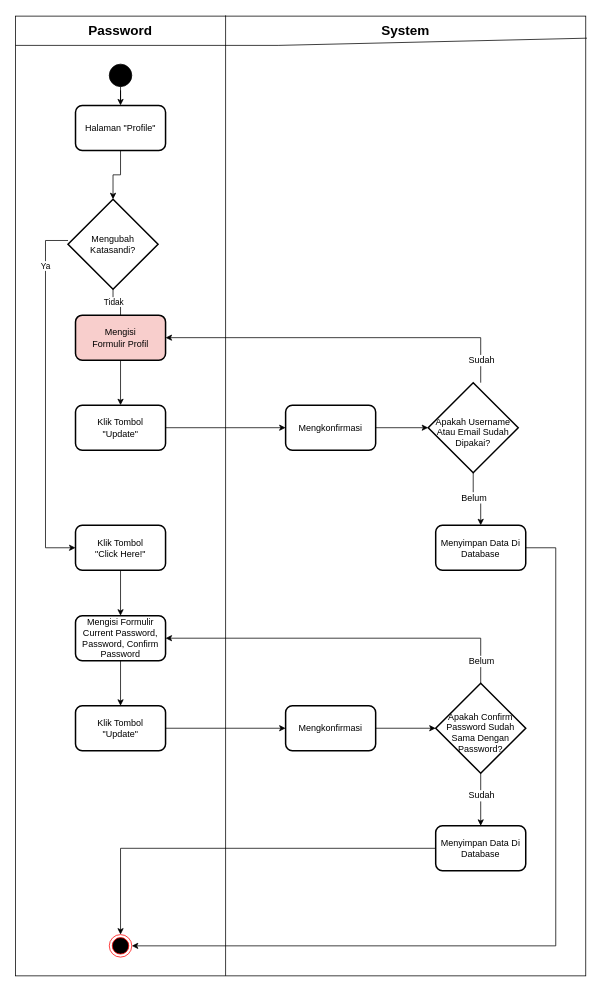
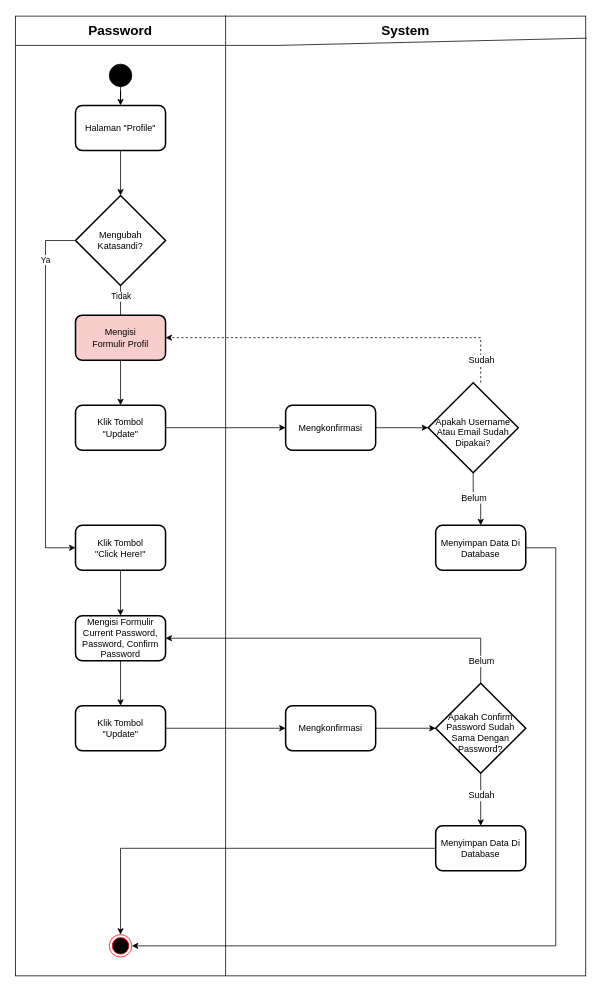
  <mxCell id="0" />
  <mxCell id="1" parent="0" />
  <mxCell id="2" value="" style="rounded=0;whiteSpace=wrap;html=1;fillColor=none;" parent="1" vertex="1"><mxGeometry x="20" y="20.97" width="760" height="1279.03" as="geometry" /></mxCell>
  <mxCell id="3" value="" style="endArrow=none;html=1;rounded=0;" parent="1" edge="1"><mxGeometry width="50" height="50" relative="1" as="geometry"><mxPoint x="300" y="1300" as="sourcePoint" /><mxPoint x="300" y="20" as="targetPoint" /></mxGeometry></mxCell>
  <mxCell id="4" value="" style="endArrow=none;html=1;rounded=0;entryX=1.002;entryY=0.023;entryDx=0;entryDy=0;entryPerimeter=0;" parent="1" target="2" edge="1"><mxGeometry width="50" height="50" relative="1" as="geometry"><mxPoint x="20" y="60" as="sourcePoint" /><mxPoint x="740" y="60" as="targetPoint" /><Array as="points"><mxPoint x="370" y="60" /></Array></mxGeometry></mxCell>
  <mxCell id="5" value="Password" style="text;html=1;align=center;verticalAlign=middle;whiteSpace=wrap;rounded=0;fontSize=18;fontStyle=1" parent="1" vertex="1"><mxGeometry x="20" y="20.97" width="280" height="40" as="geometry" /></mxCell>
  <mxCell id="6" value="" style="edgeStyle=orthogonalEdgeStyle;rounded=0;orthogonalLoop=1;jettySize=auto;html=1;fontSize=12;" parent="1" source="7" target="11" edge="1"><mxGeometry relative="1" as="geometry" /></mxCell>
  <mxCell id="7" value="" style="ellipse;whiteSpace=wrap;html=1;aspect=fixed;labelBackgroundColor=none;fillColor=#000000;fontSize=12;" parent="1" vertex="1"><mxGeometry x="145" y="84.97" width="30" height="30" as="geometry" /></mxCell>
  <mxCell id="8" value="" style="ellipse;html=1;shape=endState;fillColor=#000000;strokeColor=#ff0000;fontSize=12;" parent="1" vertex="1"><mxGeometry x="145" y="1245" width="30" height="30" as="geometry" /></mxCell>
  <mxCell id="9" value="System" style="text;html=1;align=center;verticalAlign=middle;whiteSpace=wrap;rounded=0;fontSize=18;fontStyle=1" parent="1" vertex="1"><mxGeometry x="300" y="20" width="480" height="40" as="geometry" /></mxCell>
  <mxCell id="10" value="" style="edgeStyle=orthogonalEdgeStyle;rounded=0;orthogonalLoop=1;jettySize=auto;html=1;fontSize=12;entryX=0.5;entryY=0;entryDx=0;entryDy=0;entryPerimeter=0;" parent="1" source="11" target="29" edge="1"><mxGeometry relative="1" as="geometry"><mxPoint x="160" y="250" as="targetPoint" /></mxGeometry></mxCell>
  <mxCell id="11" value="Halaman &quot;Profile&quot;" style="rounded=1;whiteSpace=wrap;html=1;strokeWidth=2;fontSize=12;" parent="1" vertex="1"><mxGeometry x="100" y="140" width="120" height="60" as="geometry" /></mxCell>
  <mxCell id="12" style="edgeStyle=orthogonalEdgeStyle;rounded=0;orthogonalLoop=1;jettySize=auto;html=1;fontSize=12;" parent="1" source="13" target="24" edge="1"><mxGeometry relative="1" as="geometry" /></mxCell>
  <mxCell id="13" value="Mengisi Formulir&amp;nbsp;Profil" style="rounded=1;whiteSpace=wrap;html=1;strokeWidth=2;fontSize=12;fillColor=#f8cecc;" parent="1" vertex="1"><mxGeometry x="100" y="419.5" width="120" height="60" as="geometry" /></mxCell>
- <mxCell id="14" style="edgeStyle=orthogonalEdgeStyle;rounded=0;orthogonalLoop=1;jettySize=auto;html=1;entryX=1;entryY=0.5;entryDx=0;entryDy=0;strokeColor=#000000;fontSize=12;" parent="1" source="18" target="13" edge="1"><mxGeometry relative="1" as="geometry"><Array as="points"><mxPoint x="640" y="449.5" /></Array></mxGeometry></mxCell>
+ <mxCell id="14" style="edgeStyle=orthogonalEdgeStyle;rounded=0;orthogonalLoop=1;jettySize=auto;html=1;entryX=1;entryY=0.5;entryDx=0;entryDy=0;strokeColor=#000000;fontSize=12;dashed=1;" parent="1" source="18" target="13" edge="1"><mxGeometry relative="1" as="geometry"><Array as="points"><mxPoint x="640" y="449.5" /></Array></mxGeometry></mxCell>
  <mxCell id="15" value="Sudah" style="edgeLabel;html=1;align=center;verticalAlign=middle;resizable=0;points=[];fontSize=12;" parent="14" vertex="1" connectable="0"><mxGeometry x="-0.386" y="-1" relative="1" as="geometry"><mxPoint x="87" y="31" as="offset" /></mxGeometry></mxCell>
  <mxCell id="16" value="" style="edgeStyle=orthogonalEdgeStyle;rounded=0;orthogonalLoop=1;jettySize=auto;html=1;fontSize=12;" parent="1" source="18" target="20" edge="1"><mxGeometry relative="1" as="geometry" /></mxCell>
  <mxCell id="17" value="Belum" style="edgeLabel;html=1;align=center;verticalAlign=middle;resizable=0;points=[];fontSize=12;" parent="16" vertex="1" connectable="0"><mxGeometry x="-0.169" y="-1" relative="1" as="geometry"><mxPoint x="1" as="offset" /></mxGeometry></mxCell>
  <mxCell id="18" value="&lt;font&gt;Apakah Username Atau Email Sudah Dipakai?&lt;/font&gt;" style="strokeWidth=2;html=1;shape=mxgraph.flowchart.decision;whiteSpace=wrap;spacingTop=12;fontSize=12;" parent="1" vertex="1"><mxGeometry x="570" y="509.5" width="120" height="120" as="geometry" /></mxCell>
  <mxCell id="19" style="edgeStyle=orthogonalEdgeStyle;rounded=0;orthogonalLoop=1;jettySize=auto;html=1;entryX=1;entryY=0.5;entryDx=0;entryDy=0;" parent="1" source="20" target="8" edge="1"><mxGeometry relative="1" as="geometry"><Array as="points"><mxPoint x="740" y="729" /><mxPoint x="740" y="1260" /></Array></mxGeometry></mxCell>
  <mxCell id="20" value="Menyimpan Data Di Database" style="rounded=1;whiteSpace=wrap;html=1;strokeWidth=2;fontSize=12;" parent="1" vertex="1"><mxGeometry x="580" y="699.5" width="120" height="60" as="geometry" /></mxCell>
  <mxCell id="21" value="Mengkonfirmasi" style="rounded=1;whiteSpace=wrap;html=1;strokeWidth=2;fontSize=12;" parent="1" vertex="1"><mxGeometry x="380" y="539.5" width="120" height="60" as="geometry" /></mxCell>
  <mxCell id="22" style="edgeStyle=orthogonalEdgeStyle;rounded=0;orthogonalLoop=1;jettySize=auto;html=1;entryX=0;entryY=0.5;entryDx=0;entryDy=0;entryPerimeter=0;fontSize=12;" parent="1" source="21" target="18" edge="1"><mxGeometry relative="1" as="geometry" /></mxCell>
  <mxCell id="23" style="edgeStyle=orthogonalEdgeStyle;rounded=0;orthogonalLoop=1;jettySize=auto;html=1;entryX=0;entryY=0.5;entryDx=0;entryDy=0;fontSize=12;" parent="1" source="24" target="21" edge="1"><mxGeometry relative="1" as="geometry" /></mxCell>
  <mxCell id="24" value="Klik Tombol&lt;div&gt;&quot;Update&quot;&lt;/div&gt;" style="rounded=1;whiteSpace=wrap;html=1;strokeWidth=2;fontSize=12;" parent="1" vertex="1"><mxGeometry x="100" y="539.5" width="120" height="60" as="geometry" /></mxCell>
  <mxCell id="25" style="edgeStyle=orthogonalEdgeStyle;rounded=0;orthogonalLoop=1;jettySize=auto;html=1;entryX=0.5;entryY=0;entryDx=0;entryDy=0;endArrow=none;" parent="1" source="29" target="13" edge="1"><mxGeometry relative="1" as="geometry" /></mxCell>
  <mxCell id="26" value="Tidak" style="edgeLabel;html=1;align=center;verticalAlign=middle;resizable=0;points=[];" parent="25" vertex="1" connectable="0"><mxGeometry x="-0.196" y="-1" relative="1" as="geometry"><mxPoint x="1" y="-2" as="offset" /></mxGeometry></mxCell>
  <mxCell id="27" style="edgeStyle=orthogonalEdgeStyle;rounded=0;orthogonalLoop=1;jettySize=auto;html=1;entryX=0;entryY=0.5;entryDx=0;entryDy=0;" parent="1" source="29" target="44" edge="1"><mxGeometry relative="1" as="geometry"><Array as="points"><mxPoint x="60" y="320" /><mxPoint x="60" y="730" /></Array></mxGeometry></mxCell>
  <mxCell id="28" value="Ya" style="edgeLabel;html=1;align=center;verticalAlign=middle;resizable=0;points=[];" parent="27" vertex="1" connectable="0"><mxGeometry x="-0.736" y="-1" relative="1" as="geometry"><mxPoint as="offset" /></mxGeometry></mxCell>
- <mxCell id="29" value="Mengubah Katasandi?" style="strokeWidth=2;html=1;shape=mxgraph.flowchart.decision;whiteSpace=wrap;spacingTop=0;fontSize=12;" parent="1" vertex="1"><mxGeometry x="90" y="265" width="120" height="120" as="geometry" /></mxCell>
+ <mxCell id="29" value="Mengubah Katasandi?" style="strokeWidth=2;html=1;shape=mxgraph.flowchart.decision;whiteSpace=wrap;spacingTop=0;fontSize=12;" parent="1" vertex="1"><mxGeometry x="100" y="260" width="120" height="120" as="geometry" /></mxCell>
  <mxCell id="30" style="edgeStyle=orthogonalEdgeStyle;rounded=0;orthogonalLoop=1;jettySize=auto;html=1;fontSize=12;" parent="1" source="31" target="42" edge="1"><mxGeometry relative="1" as="geometry" /></mxCell>
  <mxCell id="31" value="Mengisi Formulir Current Password, Password, Confirm Password" style="rounded=1;whiteSpace=wrap;html=1;strokeWidth=2;fontSize=12;" parent="1" vertex="1"><mxGeometry x="100" y="820" width="120" height="60" as="geometry" /></mxCell>
  <mxCell id="32" style="edgeStyle=orthogonalEdgeStyle;rounded=0;orthogonalLoop=1;jettySize=auto;html=1;entryX=1;entryY=0.5;entryDx=0;entryDy=0;strokeColor=#000000;fontSize=12;" parent="1" source="36" target="31" edge="1"><mxGeometry relative="1" as="geometry"><Array as="points"><mxPoint x="640" y="850" /></Array></mxGeometry></mxCell>
  <mxCell id="33" value="Belum" style="edgeLabel;html=1;align=center;verticalAlign=middle;resizable=0;points=[];fontSize=12;" parent="32" vertex="1" connectable="0"><mxGeometry x="-0.386" y="-1" relative="1" as="geometry"><mxPoint x="87" y="31" as="offset" /></mxGeometry></mxCell>
  <mxCell id="34" value="" style="edgeStyle=orthogonalEdgeStyle;rounded=0;orthogonalLoop=1;jettySize=auto;html=1;fontSize=12;" parent="1" source="36" target="38" edge="1"><mxGeometry relative="1" as="geometry" /></mxCell>
  <mxCell id="35" value="Sudah" style="edgeLabel;html=1;align=center;verticalAlign=middle;resizable=0;points=[];fontSize=12;" parent="34" vertex="1" connectable="0"><mxGeometry x="-0.169" y="-1" relative="1" as="geometry"><mxPoint x="1" as="offset" /></mxGeometry></mxCell>
  <mxCell id="36" value="&lt;font&gt;Apakah Confirm Password Sudah Sama Dengan Password?&lt;/font&gt;" style="strokeWidth=2;html=1;shape=mxgraph.flowchart.decision;whiteSpace=wrap;spacingTop=12;fontSize=12;" parent="1" vertex="1"><mxGeometry x="580" y="910" width="120" height="120" as="geometry" /></mxCell>
  <mxCell id="37" style="edgeStyle=orthogonalEdgeStyle;rounded=0;orthogonalLoop=1;jettySize=auto;html=1;entryX=0.5;entryY=0;entryDx=0;entryDy=0;" parent="1" source="38" target="8" edge="1"><mxGeometry relative="1" as="geometry"><Array as="points"><mxPoint x="160" y="1130" /></Array></mxGeometry></mxCell>
  <mxCell id="38" value="Menyimpan Data Di Database" style="rounded=1;whiteSpace=wrap;html=1;strokeWidth=2;fontSize=12;" parent="1" vertex="1"><mxGeometry x="580" y="1100" width="120" height="60" as="geometry" /></mxCell>
  <mxCell id="39" value="Mengkonfirmasi" style="rounded=1;whiteSpace=wrap;html=1;strokeWidth=2;fontSize=12;" parent="1" vertex="1"><mxGeometry x="380" y="940" width="120" height="60" as="geometry" /></mxCell>
  <mxCell id="40" style="edgeStyle=orthogonalEdgeStyle;rounded=0;orthogonalLoop=1;jettySize=auto;html=1;entryX=0;entryY=0.5;entryDx=0;entryDy=0;entryPerimeter=0;fontSize=12;" parent="1" source="39" target="36" edge="1"><mxGeometry relative="1" as="geometry" /></mxCell>
  <mxCell id="41" style="edgeStyle=orthogonalEdgeStyle;rounded=0;orthogonalLoop=1;jettySize=auto;html=1;entryX=0;entryY=0.5;entryDx=0;entryDy=0;fontSize=12;" parent="1" source="42" target="39" edge="1"><mxGeometry relative="1" as="geometry" /></mxCell>
  <mxCell id="42" value="Klik Tombol&lt;div&gt;&quot;Update&quot;&lt;/div&gt;" style="rounded=1;whiteSpace=wrap;html=1;strokeWidth=2;fontSize=12;" parent="1" vertex="1"><mxGeometry x="100" y="940" width="120" height="60" as="geometry" /></mxCell>
  <mxCell id="43" style="edgeStyle=orthogonalEdgeStyle;rounded=0;orthogonalLoop=1;jettySize=auto;html=1;entryX=0.5;entryY=0;entryDx=0;entryDy=0;" edge="1" parent="1" source="44" target="31"><mxGeometry relative="1" as="geometry" /></mxCell>
  <mxCell id="44" value="Klik Tombol&lt;div&gt;&quot;Click Here!&quot;&lt;/div&gt;" style="rounded=1;whiteSpace=wrap;html=1;strokeWidth=2;fontSize=12;" vertex="1" parent="1"><mxGeometry x="100" y="699.5" width="120" height="60" as="geometry" /></mxCell>
